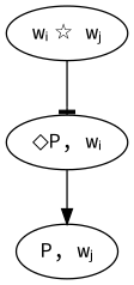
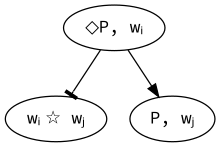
  digraph {
    fontname="Source Code Pro"
    node [fontname="Source Code Pro"]
    edge [fontname="Source Code Pro"]
    n1 [label="◇P, wᵢ"]
    n2 [label="wᵢ ☆ wⱼ"]
    n3 [label="P, wⱼ"]
-   n2 -> n1 [arrowhead=tee]
+   n1 -> n2 [arrowhead=tee]
    n1 -> n3 [arrowhead=normal]
  }
